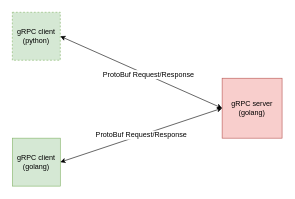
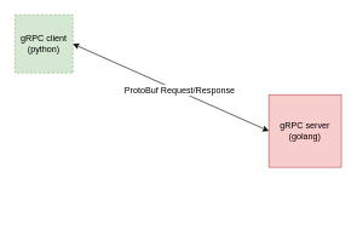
  <mxCell id="0" />
  <mxCell id="1" parent="0" />
  <mxCell id="2" value="gRPC server&lt;br&gt;(golang)&lt;br&gt;" style="whiteSpace=wrap;html=1;aspect=fixed;fillColor=#f8cecc;strokeColor=#b85450;" vertex="1" parent="1"><mxGeometry x="370" y="130" width="100" height="100" as="geometry" /></mxCell>
- <mxCell id="3" value="gRPC client&lt;br&gt;(golang)&lt;br&gt;" style="whiteSpace=wrap;html=1;aspect=fixed;fillColor=#d5e8d4;strokeColor=#82b366;" vertex="1" parent="1"><mxGeometry x="20" y="230" width="80" height="80" as="geometry" /></mxCell>
  <mxCell id="4" value="gRPC client&lt;br&gt;(python)&lt;br&gt;" style="whiteSpace=wrap;html=1;aspect=fixed;fillColor=#d5e8d4;strokeColor=#82b366;dashed=1;" vertex="1" parent="1"><mxGeometry x="20" y="20" width="80" height="80" as="geometry" /></mxCell>
- <mxCell id="5" value="&lt;span&gt;&lt;font style=&quot;font-size: 12px&quot;&gt;ProtoBuf Request/Response&lt;/font&gt;&lt;/span&gt;" style="endArrow=classic;startArrow=classic;html=1;entryX=0;entryY=0.5;entryDx=0;entryDy=0;exitX=1;exitY=0.5;exitDx=0;exitDy=0;" edge="1" parent="1" source="3" target="2"><mxGeometry width="50" height="50" relative="1" as="geometry"><mxPoint x="20" y="380" as="sourcePoint" /><mxPoint x="70" y="330" as="targetPoint" /></mxGeometry></mxCell>
  <mxCell id="6" value="" style="endArrow=classic;startArrow=classic;html=1;entryX=0;entryY=0.5;entryDx=0;entryDy=0;exitX=1;exitY=0.5;exitDx=0;exitDy=0;" edge="1" parent="1" source="4" target="2"><mxGeometry width="50" height="50" relative="1" as="geometry"><mxPoint x="110" y="280" as="sourcePoint" /><mxPoint x="350" y="200" as="targetPoint" /></mxGeometry></mxCell>
  <mxCell id="7" value="ProtoBuf Request/Response" style="text;html=1;resizable=0;points=[];align=center;verticalAlign=middle;labelBackgroundColor=#ffffff;" vertex="1" connectable="0" parent="6"><mxGeometry x="0.079" y="2" relative="1" as="geometry"><mxPoint y="1" as="offset" /></mxGeometry></mxCell>
